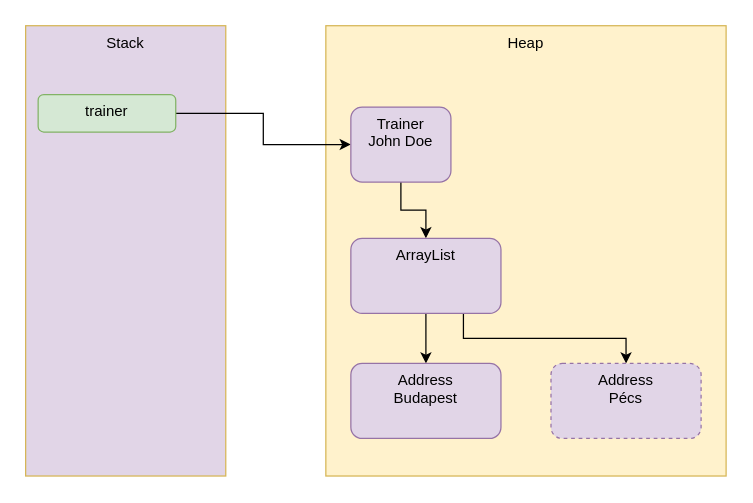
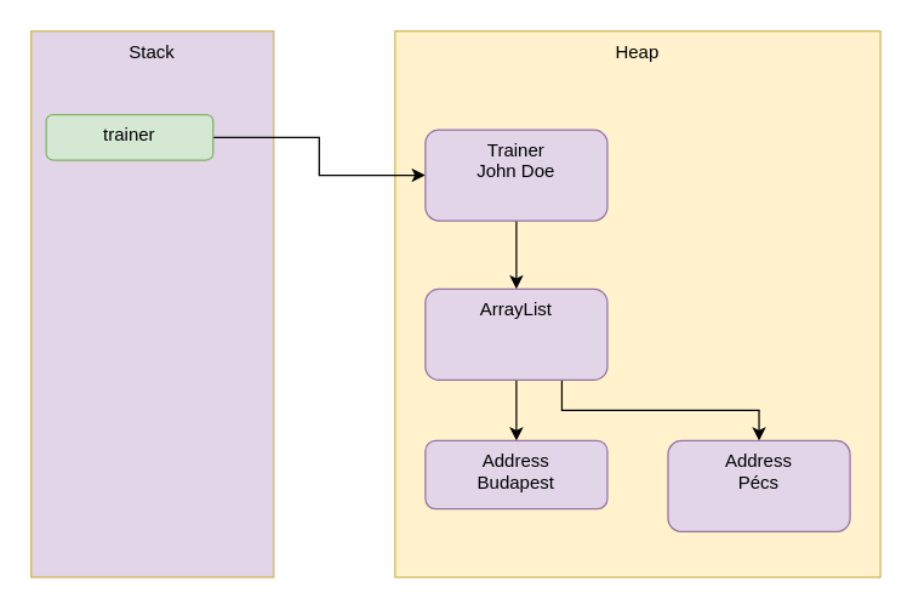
  <mxCell id="0" />
  <mxCell id="1" parent="0" />
  <mxCell id="2" value="Stack" style="rounded=0;whiteSpace=wrap;html=1;verticalAlign=top;fillColor=#e1d5e7;strokeColor=#d6b656;" vertex="1" parent="1"><mxGeometry x="20" y="20" width="160" height="360" as="geometry" /></mxCell>
  <mxCell id="3" value="Heap" style="rounded=0;whiteSpace=wrap;html=1;verticalAlign=top;fillColor=#fff2cc;strokeColor=#d6b656;" vertex="1" parent="1"><mxGeometry x="260" y="20" width="320" height="360" as="geometry" /></mxCell>
  <mxCell id="4" style="edgeStyle=orthogonalEdgeStyle;rounded=0;orthogonalLoop=1;jettySize=auto;html=1;exitX=1;exitY=0.5;exitDx=0;exitDy=0;" edge="1" parent="1" source="5" target="7"><mxGeometry relative="1" as="geometry" /></mxCell>
  <mxCell id="5" value="trainer" style="rounded=1;whiteSpace=wrap;html=1;verticalAlign=top;fillColor=#d5e8d4;strokeColor=#82b366;" vertex="1" parent="1"><mxGeometry x="30" y="75" width="110" height="30" as="geometry" /></mxCell>
  <mxCell id="6" style="edgeStyle=orthogonalEdgeStyle;rounded=0;orthogonalLoop=1;jettySize=auto;html=1;exitX=0.5;exitY=1;exitDx=0;exitDy=0;entryX=0.5;entryY=0;entryDx=0;entryDy=0;" edge="1" parent="1" source="7" target="10"><mxGeometry relative="1" as="geometry" /></mxCell>
- <mxCell id="7" value="Trainer&lt;br&gt;John Doe" style="rounded=1;whiteSpace=wrap;html=1;verticalAlign=top;fillColor=#e1d5e7;strokeColor=#9673a6;" vertex="1" parent="1"><mxGeometry x="280" y="85" width="80" height="60" as="geometry" /></mxCell>
+ <mxCell id="7" value="Trainer&lt;br&gt;John Doe" style="rounded=1;whiteSpace=wrap;html=1;verticalAlign=top;fillColor=#e1d5e7;strokeColor=#9673a6;" vertex="1" parent="1"><mxGeometry x="280" y="85" width="120" height="60" as="geometry" /></mxCell>
  <mxCell id="8" style="edgeStyle=orthogonalEdgeStyle;rounded=0;orthogonalLoop=1;jettySize=auto;html=1;exitX=0.5;exitY=1;exitDx=0;exitDy=0;entryX=0.5;entryY=0;entryDx=0;entryDy=0;" edge="1" parent="1" source="10" target="11"><mxGeometry relative="1" as="geometry" /></mxCell>
  <mxCell id="9" style="edgeStyle=orthogonalEdgeStyle;rounded=0;orthogonalLoop=1;jettySize=auto;html=1;exitX=0.75;exitY=1;exitDx=0;exitDy=0;entryX=0.5;entryY=0;entryDx=0;entryDy=0;" edge="1" parent="1" source="10" target="12"><mxGeometry relative="1" as="geometry" /></mxCell>
  <mxCell id="10" value="ArrayList" style="rounded=1;whiteSpace=wrap;html=1;verticalAlign=top;fillColor=#e1d5e7;strokeColor=#9673a6;" vertex="1" parent="1"><mxGeometry x="280" y="190" width="120" height="60" as="geometry" /></mxCell>
- <mxCell id="11" value="Address&lt;br&gt;Budapest" style="rounded=1;whiteSpace=wrap;html=1;verticalAlign=top;fillColor=#e1d5e7;strokeColor=#9673a6;" vertex="1" parent="1"><mxGeometry x="280" y="290" width="120" height="60" as="geometry" /></mxCell>
- <mxCell id="12" value="Address&lt;br&gt;Pécs" style="rounded=1;whiteSpace=wrap;html=1;verticalAlign=top;fillColor=#e1d5e7;strokeColor=#9673a6;dashed=1;" vertex="1" parent="1"><mxGeometry x="440" y="290" width="120" height="60" as="geometry" /></mxCell>
+ <mxCell id="11" value="Address&lt;br&gt;Budapest" style="rounded=1;whiteSpace=wrap;html=1;verticalAlign=top;fillColor=#e1d5e7;strokeColor=#9673a6;" vertex="1" parent="1"><mxGeometry x="280" y="290" width="120" height="45" as="geometry" /></mxCell>
+ <mxCell id="12" value="Address&lt;br&gt;Pécs" style="rounded=1;whiteSpace=wrap;html=1;verticalAlign=top;fillColor=#e1d5e7;strokeColor=#9673a6;" vertex="1" parent="1"><mxGeometry x="440" y="290" width="120" height="60" as="geometry" /></mxCell>
